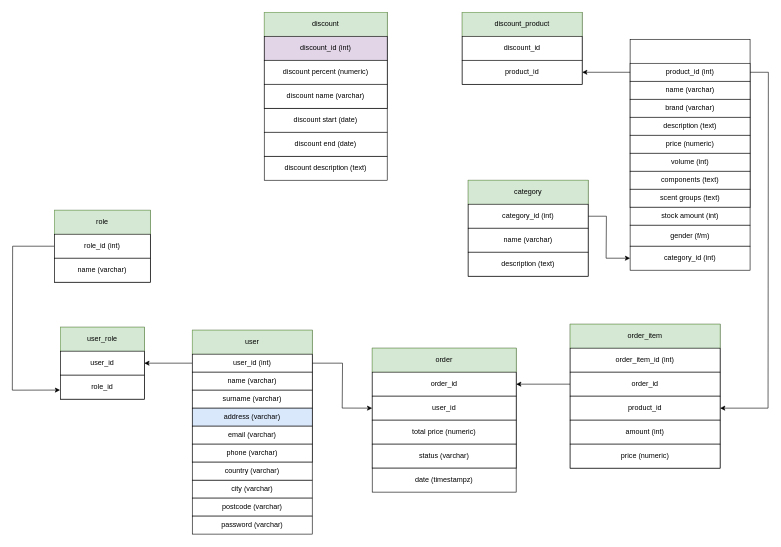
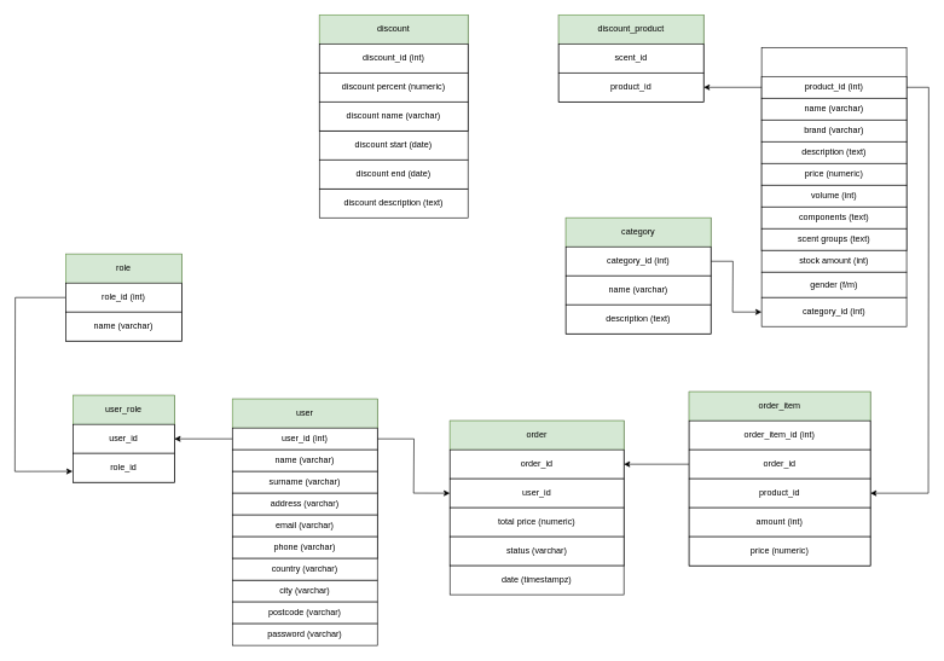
  <mxCell id="0" />
  <mxCell id="1" parent="0" />
  <mxCell id="2" value="" style="rounded=0;whiteSpace=wrap;html=1;" parent="1" vertex="1"><mxGeometry x="320" y="550" width="200" height="220" as="geometry" /></mxCell>
  <mxCell id="3" value="" style="rounded=0;whiteSpace=wrap;html=1;" parent="1" vertex="1"><mxGeometry x="1050" y="65" width="200" height="280" as="geometry" /></mxCell>
  <mxCell id="4" style="edgeStyle=none;rounded=0;orthogonalLoop=1;jettySize=auto;html=1;exitX=0;exitY=0.25;exitDx=0;exitDy=0;" parent="1" source="3" target="3" edge="1"><mxGeometry relative="1" as="geometry" /></mxCell>
  <mxCell id="5" style="edgeStyle=none;shape=link;rounded=0;orthogonalLoop=1;jettySize=auto;html=1;exitX=0;exitY=0.25;exitDx=0;exitDy=0;" parent="1" source="3" target="3" edge="1"><mxGeometry relative="1" as="geometry" /></mxCell>
  <mxCell id="6" value="user" style="rounded=0;whiteSpace=wrap;html=1;fillColor=#d5e8d4;strokeColor=#82b366;" parent="1" vertex="1"><mxGeometry x="320" y="550" width="200" height="40" as="geometry" /></mxCell>
  <mxCell id="7" style="edgeStyle=orthogonalEdgeStyle;rounded=0;orthogonalLoop=1;jettySize=auto;html=1;exitX=1;exitY=0.5;exitDx=0;exitDy=0;endArrow=none;endFill=0;" parent="1" source="8" edge="1"><mxGeometry relative="1" as="geometry"><mxPoint x="1280" y="680" as="targetPoint" /></mxGeometry></mxCell>
  <mxCell id="8" value="product_id (int)" style="rounded=0;whiteSpace=wrap;html=1;" parent="1" vertex="1"><mxGeometry x="1050" y="105" width="200" height="30" as="geometry" /></mxCell>
  <mxCell id="9" value="name (varchar)" style="rounded=0;whiteSpace=wrap;html=1;" parent="1" vertex="1"><mxGeometry x="1050" y="135" width="200" height="30" as="geometry" /></mxCell>
  <mxCell id="10" value="brand (varchar)" style="rounded=0;whiteSpace=wrap;html=1;" parent="1" vertex="1"><mxGeometry x="1050" y="165" width="200" height="30" as="geometry" /></mxCell>
  <mxCell id="11" value="description (text)" style="rounded=0;whiteSpace=wrap;html=1;" parent="1" vertex="1"><mxGeometry x="1050" y="195" width="200" height="30" as="geometry" /></mxCell>
  <mxCell id="12" value="price (numeric)" style="rounded=0;whiteSpace=wrap;html=1;" parent="1" vertex="1"><mxGeometry x="1050" y="225" width="200" height="30" as="geometry" /></mxCell>
  <mxCell id="13" value="volume (int)" style="rounded=0;whiteSpace=wrap;html=1;" parent="1" vertex="1"><mxGeometry x="1050" y="255" width="200" height="30" as="geometry" /></mxCell>
  <mxCell id="14" value="components (text)" style="rounded=0;whiteSpace=wrap;html=1;" parent="1" vertex="1"><mxGeometry x="1050" y="285" width="200" height="30" as="geometry" /></mxCell>
  <mxCell id="15" value="scent groups (text)" style="rounded=0;whiteSpace=wrap;html=1;" parent="1" vertex="1"><mxGeometry x="1050" y="315" width="200" height="30" as="geometry" /></mxCell>
  <mxCell id="16" style="edgeStyle=none;rounded=0;orthogonalLoop=1;jettySize=auto;html=1;exitX=1;exitY=0.5;exitDx=0;exitDy=0;" parent="1" source="18" target="56" edge="1"><mxGeometry relative="1" as="geometry" /></mxCell>
  <mxCell id="17" style="edgeStyle=orthogonalEdgeStyle;rounded=0;orthogonalLoop=1;jettySize=auto;html=1;exitX=1;exitY=0.5;exitDx=0;exitDy=0;endArrow=none;endFill=0;" parent="1" source="18" edge="1"><mxGeometry relative="1" as="geometry"><mxPoint x="570" y="680" as="targetPoint" /></mxGeometry></mxCell>
  <mxCell id="18" value="user_id (int)" style="rounded=0;whiteSpace=wrap;html=1;" parent="1" vertex="1"><mxGeometry x="320" y="590" width="200" height="30" as="geometry" /></mxCell>
  <mxCell id="19" value="name (varchar)" style="rounded=0;whiteSpace=wrap;html=1;" parent="1" vertex="1"><mxGeometry x="320" y="620" width="200" height="30" as="geometry" /></mxCell>
  <mxCell id="20" value="surname&amp;nbsp;(varchar)" style="rounded=0;whiteSpace=wrap;html=1;" parent="1" vertex="1"><mxGeometry x="320" y="650" width="200" height="30" as="geometry" /></mxCell>
- <mxCell id="21" value="address&amp;nbsp;(varchar)" style="rounded=0;whiteSpace=wrap;html=1;fillColor=#dae8fc;" parent="1" vertex="1"><mxGeometry x="320" y="680" width="200" height="30" as="geometry" /></mxCell>
+ <mxCell id="21" value="address&amp;nbsp;(varchar)" style="rounded=0;whiteSpace=wrap;html=1;" parent="1" vertex="1"><mxGeometry x="320" y="680" width="200" height="30" as="geometry" /></mxCell>
  <mxCell id="22" value="email&amp;nbsp;(varchar)" style="rounded=0;whiteSpace=wrap;html=1;" parent="1" vertex="1"><mxGeometry x="320" y="710" width="200" height="30" as="geometry" /></mxCell>
  <mxCell id="23" value="phone&amp;nbsp;(varchar)" style="rounded=0;whiteSpace=wrap;html=1;" parent="1" vertex="1"><mxGeometry x="320" y="740" width="200" height="30" as="geometry" /></mxCell>
  <mxCell id="24" value="stock amount (int)" style="rounded=0;whiteSpace=wrap;html=1;" parent="1" vertex="1"><mxGeometry x="1050" y="345" width="200" height="30" as="geometry" /></mxCell>
  <mxCell id="25" value="" style="rounded=0;whiteSpace=wrap;html=1;" parent="1" vertex="1"><mxGeometry x="780" y="300" width="200" height="160" as="geometry" /></mxCell>
  <mxCell id="26" value="category" style="rounded=0;whiteSpace=wrap;html=1;fillColor=#d5e8d4;strokeColor=#82b366;" parent="1" vertex="1"><mxGeometry x="780" y="300" width="200" height="40" as="geometry" /></mxCell>
  <mxCell id="27" style="edgeStyle=orthogonalEdgeStyle;rounded=0;orthogonalLoop=1;jettySize=auto;html=1;exitX=1;exitY=0.5;exitDx=0;exitDy=0;endArrow=none;endFill=0;" edge="1" parent="1" source="28"><mxGeometry relative="1" as="geometry"><mxPoint x="1010" y="430" as="targetPoint" /></mxGeometry></mxCell>
  <mxCell id="28" value="category_id (int)" style="rounded=0;whiteSpace=wrap;html=1;" parent="1" vertex="1"><mxGeometry x="780" y="340" width="200" height="40" as="geometry" /></mxCell>
  <mxCell id="29" value="name (varchar)" style="rounded=0;whiteSpace=wrap;html=1;" parent="1" vertex="1"><mxGeometry x="780" y="380" width="200" height="40" as="geometry" /></mxCell>
  <mxCell id="30" value="description (text)" style="rounded=0;whiteSpace=wrap;html=1;" parent="1" vertex="1"><mxGeometry x="780" y="420" width="200" height="40" as="geometry" /></mxCell>
  <mxCell id="31" value="" style="rounded=0;whiteSpace=wrap;html=1;" parent="1" vertex="1"><mxGeometry x="620" y="580" width="240" height="200" as="geometry" /></mxCell>
  <mxCell id="32" value="order" style="rounded=0;whiteSpace=wrap;html=1;fillColor=#d5e8d4;strokeColor=#82b366;" parent="1" vertex="1"><mxGeometry x="620" y="580" width="240" height="40" as="geometry" /></mxCell>
  <mxCell id="33" value="order_id" style="rounded=0;whiteSpace=wrap;html=1;" parent="1" vertex="1"><mxGeometry x="620" y="620" width="240" height="40" as="geometry" /></mxCell>
  <mxCell id="34" style="edgeStyle=none;rounded=0;orthogonalLoop=1;jettySize=auto;html=1;exitX=0;exitY=0.5;exitDx=0;exitDy=0;endArrow=none;endFill=0;startArrow=classic;startFill=1;" parent="1" source="35" edge="1"><mxGeometry relative="1" as="geometry"><mxPoint x="570" y="679.857" as="targetPoint" /></mxGeometry></mxCell>
  <mxCell id="35" value="user_id" style="rounded=0;whiteSpace=wrap;html=1;" parent="1" vertex="1"><mxGeometry x="620" y="660" width="240" height="40" as="geometry" /></mxCell>
  <mxCell id="36" value="total price (numeric)" style="rounded=0;whiteSpace=wrap;html=1;" parent="1" vertex="1"><mxGeometry x="620" y="700" width="240" height="40" as="geometry" /></mxCell>
  <mxCell id="37" value="status (varchar)" style="rounded=0;whiteSpace=wrap;html=1;" parent="1" vertex="1"><mxGeometry x="620" y="740" width="240" height="40" as="geometry" /></mxCell>
  <mxCell id="38" value="" style="rounded=0;whiteSpace=wrap;html=1;" parent="1" vertex="1"><mxGeometry x="620" y="780" width="240" as="geometry" /></mxCell>
  <mxCell id="39" value="" style="rounded=0;whiteSpace=wrap;html=1;" parent="1" vertex="1"><mxGeometry x="950" y="540" width="250" height="240" as="geometry" /></mxCell>
  <mxCell id="40" value="order_item" style="rounded=0;whiteSpace=wrap;html=1;fillColor=#d5e8d4;strokeColor=#82b366;" parent="1" vertex="1"><mxGeometry x="950" y="540" width="250" height="40" as="geometry" /></mxCell>
  <mxCell id="41" value="order_item_id (int)" style="rounded=0;whiteSpace=wrap;html=1;" parent="1" vertex="1"><mxGeometry x="950" y="580" width="250" height="40" as="geometry" /></mxCell>
  <mxCell id="42" style="edgeStyle=none;rounded=0;orthogonalLoop=1;jettySize=auto;html=1;entryX=1;entryY=0.5;entryDx=0;entryDy=0;elbow=vertical;startArrow=none;startFill=0;endArrow=classic;endFill=1;" parent="1" source="43" target="33" edge="1"><mxGeometry relative="1" as="geometry" /></mxCell>
  <mxCell id="43" value="order_id" style="rounded=0;whiteSpace=wrap;html=1;" parent="1" vertex="1"><mxGeometry x="950" y="620" width="250" height="40" as="geometry" /></mxCell>
  <mxCell id="44" style="edgeStyle=none;rounded=0;orthogonalLoop=1;jettySize=auto;html=1;exitX=1;exitY=0.5;exitDx=0;exitDy=0;endArrow=none;endFill=0;startArrow=classic;startFill=1;" parent="1" source="45" edge="1"><mxGeometry relative="1" as="geometry"><mxPoint x="1280" y="680" as="targetPoint" /></mxGeometry></mxCell>
  <mxCell id="45" value="product_id" style="rounded=0;whiteSpace=wrap;html=1;" parent="1" vertex="1"><mxGeometry x="950" y="660" width="250" height="40" as="geometry" /></mxCell>
  <mxCell id="46" value="amount (int)" style="rounded=0;whiteSpace=wrap;html=1;" parent="1" vertex="1"><mxGeometry x="950" y="700" width="250" height="40" as="geometry" /></mxCell>
  <mxCell id="47" value="price (numeric)" style="rounded=0;whiteSpace=wrap;html=1;" parent="1" vertex="1"><mxGeometry x="950" y="740" width="250" height="40" as="geometry" /></mxCell>
  <mxCell id="48" value="date (timestampz)" style="rounded=0;whiteSpace=wrap;html=1;" parent="1" vertex="1"><mxGeometry x="620" y="780" width="240" height="40" as="geometry" /></mxCell>
  <mxCell id="49" value="" style="rounded=0;whiteSpace=wrap;html=1;" parent="1" vertex="1"><mxGeometry x="90" y="350" width="160" height="120" as="geometry" /></mxCell>
  <mxCell id="50" value="role" style="rounded=0;whiteSpace=wrap;html=1;fillColor=#d5e8d4;strokeColor=#82b366;" parent="1" vertex="1"><mxGeometry x="90" y="350" width="160" height="40" as="geometry" /></mxCell>
  <mxCell id="51" style="edgeStyle=orthogonalEdgeStyle;rounded=0;orthogonalLoop=1;jettySize=auto;html=1;exitX=0;exitY=0.5;exitDx=0;exitDy=0;endArrow=none;endFill=0;" parent="1" source="52" edge="1"><mxGeometry relative="1" as="geometry"><mxPoint x="20" y="650" as="targetPoint" /></mxGeometry></mxCell>
  <mxCell id="52" value="role_id (int)" style="rounded=0;whiteSpace=wrap;html=1;" parent="1" vertex="1"><mxGeometry x="90" y="390" width="160" height="40" as="geometry" /></mxCell>
  <mxCell id="53" value="name (varchar)" style="rounded=0;whiteSpace=wrap;html=1;" parent="1" vertex="1"><mxGeometry x="90" y="430" width="160" height="40" as="geometry" /></mxCell>
  <mxCell id="54" value="" style="rounded=0;whiteSpace=wrap;html=1;" parent="1" vertex="1"><mxGeometry x="100" y="545" width="140" height="120" as="geometry" /></mxCell>
  <mxCell id="55" value="user_role" style="rounded=0;whiteSpace=wrap;html=1;fillColor=#d5e8d4;strokeColor=#82b366;" parent="1" vertex="1"><mxGeometry x="100" y="545" width="140" height="40" as="geometry" /></mxCell>
  <mxCell id="56" value="user_id" style="rounded=0;whiteSpace=wrap;html=1;" parent="1" vertex="1"><mxGeometry x="100" y="585" width="140" height="40" as="geometry" /></mxCell>
  <mxCell id="57" style="edgeStyle=none;rounded=0;orthogonalLoop=1;jettySize=auto;html=1;exitX=-0.003;exitY=0.622;exitDx=0;exitDy=0;endArrow=none;endFill=0;startArrow=classic;startFill=1;exitPerimeter=0;" parent="1" source="58" edge="1"><mxGeometry relative="1" as="geometry"><mxPoint x="20" y="650" as="targetPoint" /></mxGeometry></mxCell>
  <mxCell id="58" value="role_id" style="rounded=0;whiteSpace=wrap;html=1;" parent="1" vertex="1"><mxGeometry x="100" y="625" width="140" height="40" as="geometry" /></mxCell>
  <mxCell id="59" value="" style="rounded=0;whiteSpace=wrap;html=1;" parent="1" vertex="1"><mxGeometry x="440" width="205" height="160" as="geometry" y="20" /></mxCell>
  <mxCell id="60" value="discount" style="rounded=0;whiteSpace=wrap;html=1;fillColor=#d5e8d4;strokeColor=#82b366;" parent="1" vertex="1"><mxGeometry x="440" width="205" height="40" as="geometry" y="20" /></mxCell>
- <mxCell id="61" value="discount_id (int)" style="rounded=0;whiteSpace=wrap;html=1;fillColor=#e1d5e7;" parent="1" vertex="1"><mxGeometry x="440" y="60" width="205" height="40" as="geometry" /></mxCell>
+ <mxCell id="61" value="discount_id (int)" style="rounded=0;whiteSpace=wrap;html=1;" parent="1" vertex="1"><mxGeometry x="440" y="60" width="205" height="40" as="geometry" /></mxCell>
  <mxCell id="62" value="discount percent (numeric)" style="rounded=0;whiteSpace=wrap;html=1;" parent="1" vertex="1"><mxGeometry x="440" y="100" width="205" height="40" as="geometry" /></mxCell>
  <mxCell id="63" value="discount description (text)" style="rounded=0;whiteSpace=wrap;html=1;" parent="1" vertex="1"><mxGeometry x="440" y="260" width="205" height="40" as="geometry" /></mxCell>
  <mxCell id="64" value="city (varchar)" style="rounded=0;whiteSpace=wrap;html=1;" parent="1" vertex="1"><mxGeometry x="320" y="800" width="200" height="30" as="geometry" /></mxCell>
  <mxCell id="65" value="postcode (varchar)" style="rounded=0;whiteSpace=wrap;html=1;" parent="1" vertex="1"><mxGeometry x="320" y="830" width="200" height="30" as="geometry" /></mxCell>
  <mxCell id="66" value="country&amp;nbsp;(varchar)" style="rounded=0;whiteSpace=wrap;html=1;" parent="1" vertex="1"><mxGeometry x="320" y="770" width="200" height="30" as="geometry" /></mxCell>
  <mxCell id="67" value="discount start (date)" style="rounded=0;whiteSpace=wrap;html=1;" parent="1" vertex="1"><mxGeometry x="440" y="180" width="205" height="40" as="geometry" /></mxCell>
  <mxCell id="68" value="discount end (date)" style="rounded=0;whiteSpace=wrap;html=1;" parent="1" vertex="1"><mxGeometry x="440" y="220" width="205" height="40" as="geometry" /></mxCell>
  <mxCell id="69" value="" style="rounded=0;whiteSpace=wrap;html=1;" parent="1" vertex="1"><mxGeometry x="770" width="200" height="120" as="geometry" y="20" /></mxCell>
  <mxCell id="70" value="discount_product" style="rounded=0;whiteSpace=wrap;html=1;fillColor=#d5e8d4;strokeColor=#82b366;" parent="1" vertex="1"><mxGeometry x="770" width="200" height="40" as="geometry" y="20" /></mxCell>
- <mxCell id="71" value="discount_id" style="rounded=0;whiteSpace=wrap;html=1;" parent="1" vertex="1"><mxGeometry x="770" y="60" width="200" height="40" as="geometry" /></mxCell>
+ <mxCell id="71" value="scent_id" style="rounded=0;whiteSpace=wrap;html=1;" parent="1" vertex="1"><mxGeometry x="770" y="60" width="200" height="40" as="geometry" /></mxCell>
  <mxCell id="72" style="edgeStyle=none;rounded=0;orthogonalLoop=1;jettySize=auto;html=1;endArrow=none;endFill=0;startArrow=classic;startFill=1;exitX=1;exitY=0.5;exitDx=0;exitDy=0;entryX=0;entryY=0.5;entryDx=0;entryDy=0;" parent="1" source="73" edge="1" target="8"><mxGeometry relative="1" as="geometry"><mxPoint x="990" y="330" as="targetPoint" /><mxPoint x="931" y="330" as="sourcePoint" /></mxGeometry></mxCell>
  <mxCell id="73" value="product_id" style="rounded=0;whiteSpace=wrap;html=1;" parent="1" vertex="1"><mxGeometry x="770" y="100" width="200" height="40" as="geometry" /></mxCell>
  <mxCell id="74" value="discount name (varchar)" style="rounded=0;whiteSpace=wrap;html=1;" parent="1" vertex="1"><mxGeometry x="440" y="140" width="205" height="40" as="geometry" /></mxCell>
  <mxCell id="75" value="gender (f/m)" style="rounded=0;whiteSpace=wrap;html=1;" parent="1" vertex="1"><mxGeometry x="1050" y="375" width="200" height="35" as="geometry" /></mxCell>
  <mxCell id="76" value="password (varchar)" style="rounded=0;whiteSpace=wrap;html=1;" parent="1" vertex="1"><mxGeometry x="320" y="860" width="200" height="30" as="geometry" /></mxCell>
  <mxCell id="77" style="edgeStyle=none;rounded=0;orthogonalLoop=1;jettySize=auto;html=1;exitX=0;exitY=0.5;exitDx=0;exitDy=0;endArrow=none;endFill=0;startArrow=classic;startFill=1;" edge="1" parent="1" source="78"><mxGeometry relative="1" as="geometry"><mxPoint x="1010" y="430" as="targetPoint" /></mxGeometry></mxCell>
  <mxCell id="78" value="category_id (int)" style="rounded=0;whiteSpace=wrap;html=1;" vertex="1" parent="1"><mxGeometry x="1050" y="410" width="200" height="40" as="geometry" /></mxCell>
